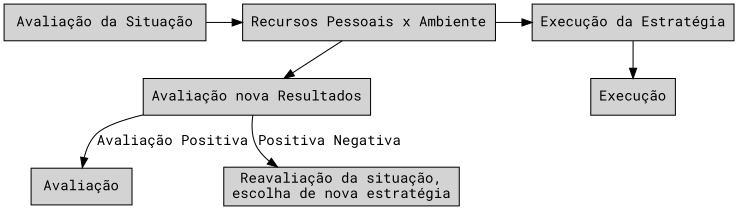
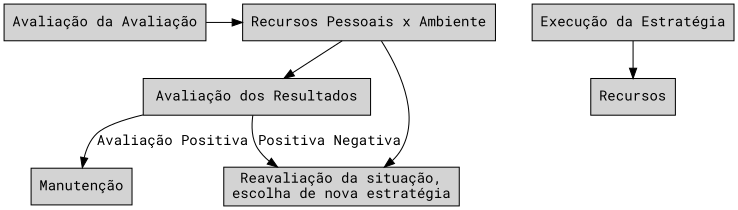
  digraph {
    fontname="Roboto Mono"
    rankdir=TB
    node [fontname="Roboto Mono" shape=box style=filled]
    edge [fontname="Roboto Mono"]
-   n1 [label="Avaliação da Situação"]
+   n1 [label="Avaliação da Avaliação"]
    n2 [label="Recursos Pessoais x Ambiente"]
    n3 [label="Execução da Estratégia"]
-   n4 [label="Avaliação nova Resultados"]
-   n5 [label="Execução"]
-   n6 [label="Avaliação"]
+   n4 [label="Avaliação dos Resultados"]
+   n5 [label=Recursos]
+   n6 [label="Manutenção"]
    n7 [label="Reavaliação da situação,\nescolha de nova estratégia"]
    subgraph sub_1 {
      rank=same
      n1
      n2
      n3
    }
    n1 -> n2
-   n2 -> n3
+   n2 -> n7
    n2 -> n4
    n3 -> n5
    n4 -> n6 [label="Avaliação Positiva"]
    n4 -> n7 [label="Positiva Negativa"]
  }
